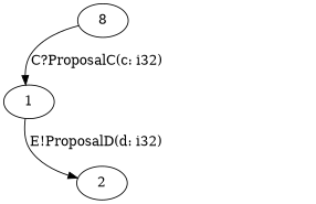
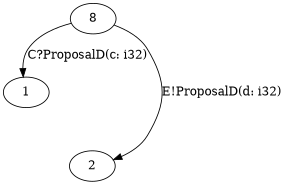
  digraph {
    n1 [label=8]
    1
    2
-   n1 -> 1 [label="C?ProposalC(c: i32)"]
-   1 -> 2 [label="E!ProposalD(d: i32)"]
+   n1 -> 1 [label="C?ProposalD(c: i32)"]
+   n1 -> 2 [label="E!ProposalD(d: i32)"]
  }
